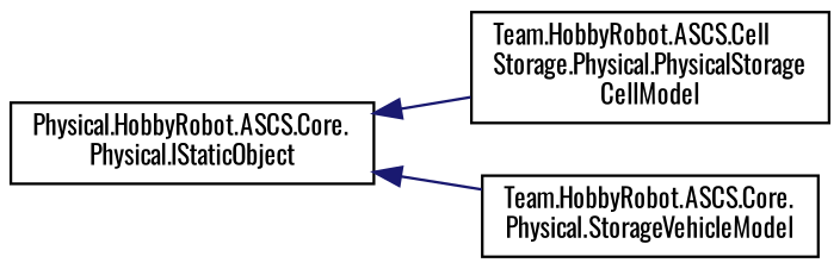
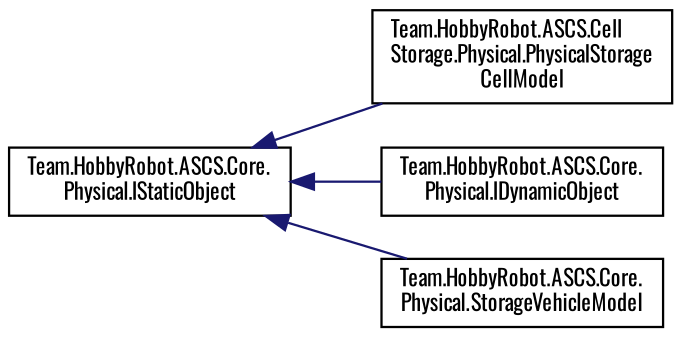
  digraph {
    fontname=Oswald
    rankdir=LR
    node [color=black fillcolor=white fontname=Oswald fontsize=10 shape=record style=filled]
    edge [color=midnightblue dir=back fontname=Oswald fontsize=10 labelfontname=Helvetica labelfontsize=10 style=solid]
-   n1 [height=0.2 label="Physical.HobbyRobot.ASCS.Core.\lPhysical.IStaticObject" width=0.4]
+   n1 [height=0.2 label="Team.HobbyRobot.ASCS.Core.\lPhysical.IStaticObject" width=0.4]
    n2 [height=0.2 label="Team.HobbyRobot.ASCS.Cell\lStorage.Physical.PhysicalStorage\lCellModel" width=0.4]
+   n3 [height=0.2 label="Team.HobbyRobot.ASCS.Core.\lPhysical.IDynamicObject" width=0.4]
    n4 [height=0.2 label="Team.HobbyRobot.ASCS.Core.\lPhysical.StorageVehicleModel" width=0.4]
    n1 -> n2
+   n1 -> n3
    n1 -> n4
  }
